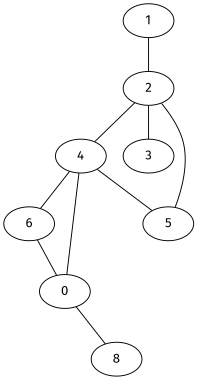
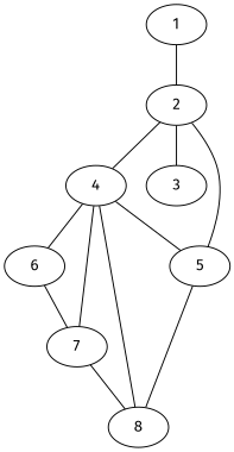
  graph {
    fontname="Fira Sans"
    node [fontname="Fira Sans"]
    edge [fontname="Fira Sans"]
    1
    2
    4
    3
    5
    6
    8
-   7 [label=0]
+   7
    1 -- 2
    2 -- 4
    2 -- 3
    2 -- 5
    4 -- 5
    4 -- 6
+   4 -- 8
+   5 -- 8
    6 -- 7
    7 -- 4
    7 -- 8
  }
